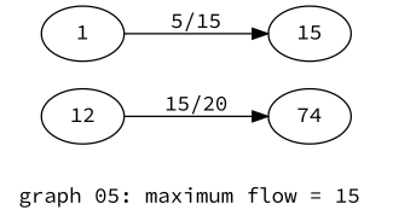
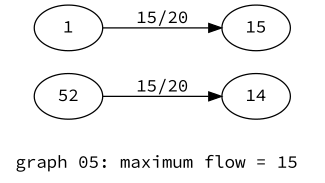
  digraph {
    fontname="Source Code Pro"
    label="graph 05: maximum flow = 15 "
    rankdir=LR
    node [fontname="Source Code Pro"]
    edge [fontname="Source Code Pro"]
-   12
-   14 [label=74]
+   12 [label=52]
+   14
    n3 [label=15]
    1
    12 -> 14 [label=" 15/20 "]
-   1 -> n3 [label=" 5/15 "]
+   1 -> n3 [label=" 15/20 "]
  }
